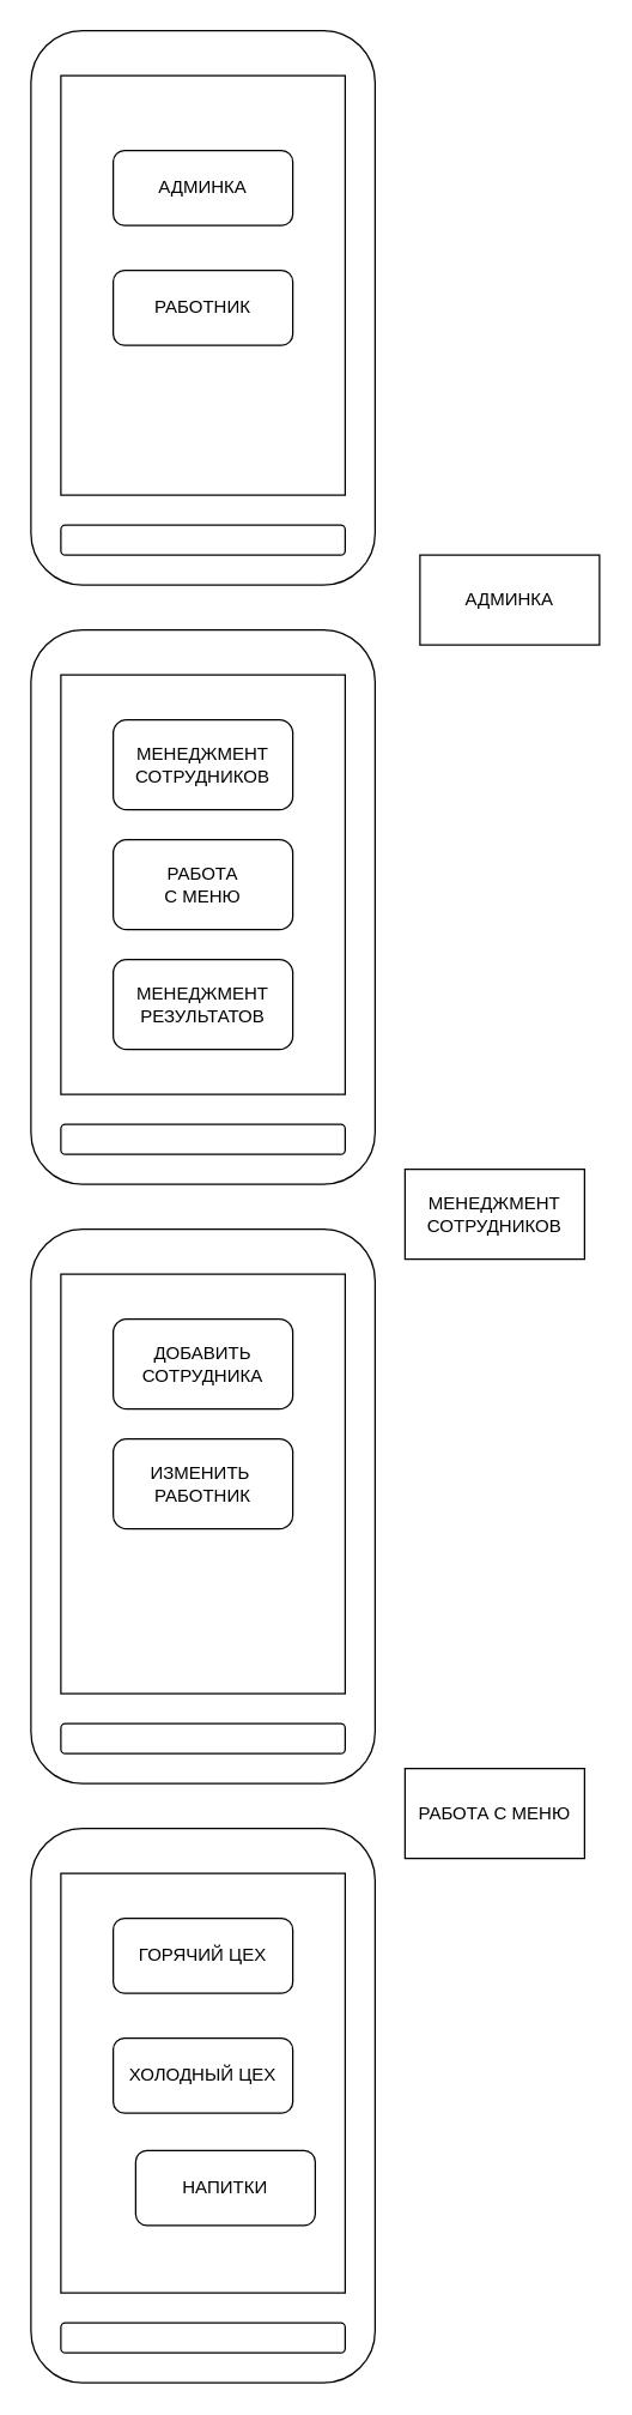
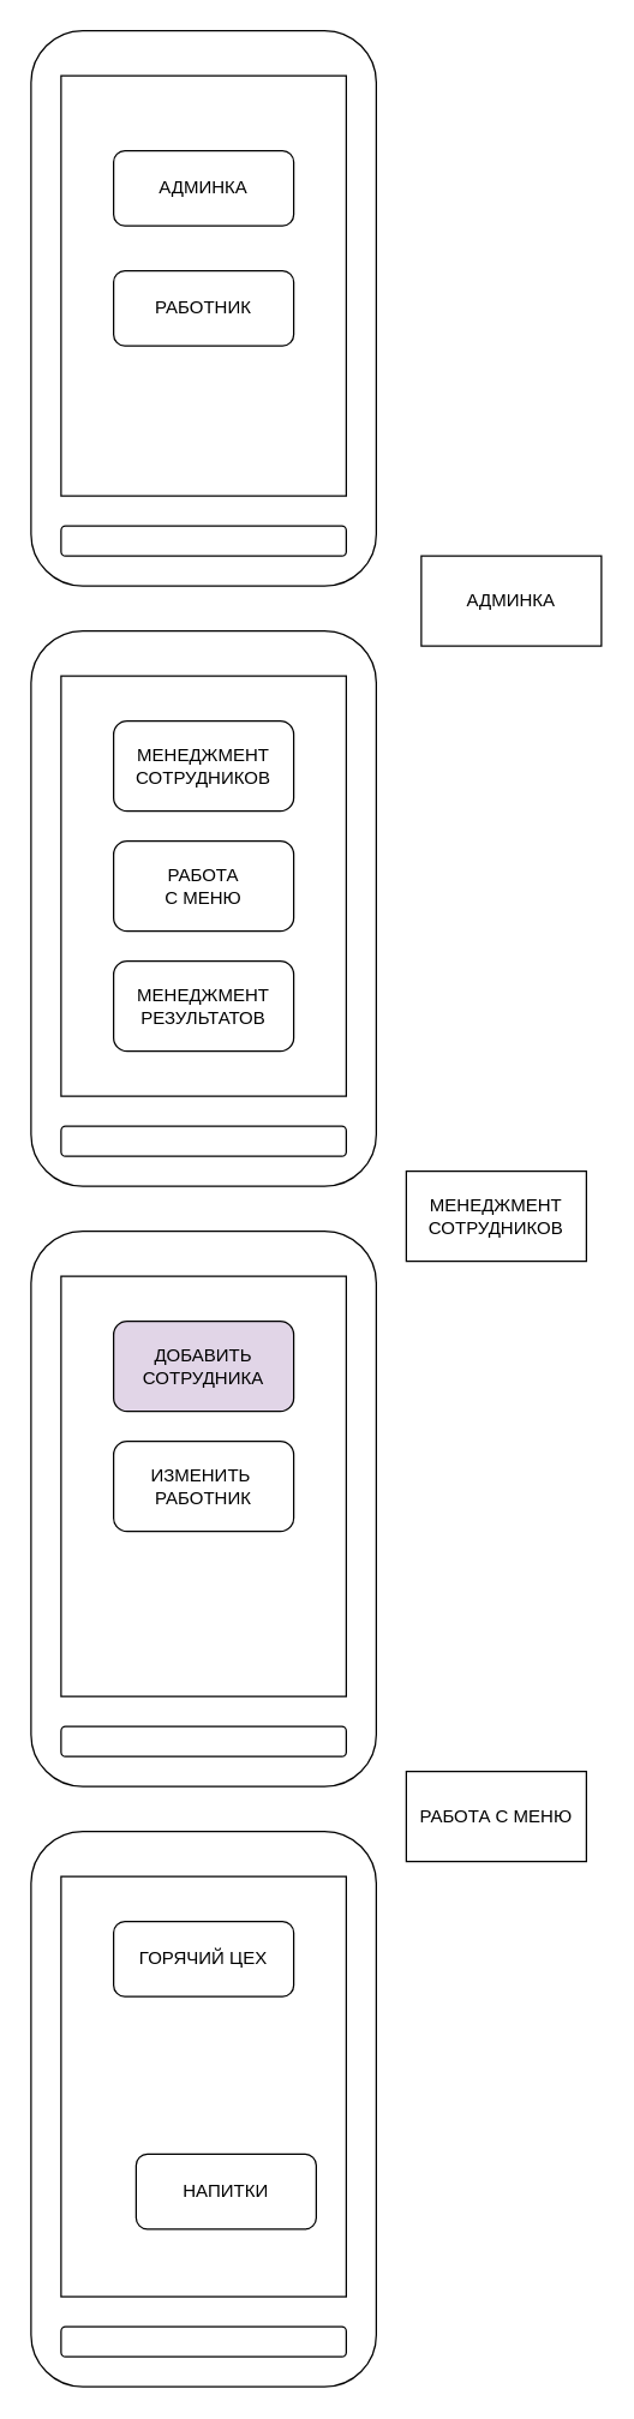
  <mxCell id="0" />
  <mxCell id="1" parent="0" />
  <mxCell id="2" value="" style="rounded=1;whiteSpace=wrap;html=1;" vertex="1" parent="1"><mxGeometry x="20" y="20" width="230" height="370" as="geometry" /></mxCell>
  <mxCell id="3" value="" style="rounded=1;whiteSpace=wrap;html=1;" vertex="1" parent="1"><mxGeometry x="40" y="350" width="190" height="20" as="geometry" /></mxCell>
  <mxCell id="4" value="" style="rounded=0;whiteSpace=wrap;html=1;" vertex="1" parent="1"><mxGeometry x="40" y="50" width="190" height="280" as="geometry" /></mxCell>
  <mxCell id="5" value="АДМИНКА" style="rounded=1;whiteSpace=wrap;html=1;" vertex="1" parent="1"><mxGeometry x="75" y="100" width="120" height="50" as="geometry" /></mxCell>
  <mxCell id="6" value="РАБОТНИК" style="rounded=1;whiteSpace=wrap;html=1;" vertex="1" parent="1"><mxGeometry x="75" y="180" width="120" height="50" as="geometry" /></mxCell>
  <mxCell id="7" value="" style="rounded=1;whiteSpace=wrap;html=1;" vertex="1" parent="1"><mxGeometry x="20" y="420" width="230" height="370" as="geometry" /></mxCell>
  <mxCell id="8" value="" style="rounded=1;whiteSpace=wrap;html=1;" vertex="1" parent="1"><mxGeometry x="40" y="750" width="190" height="20" as="geometry" /></mxCell>
  <mxCell id="9" value="" style="rounded=0;whiteSpace=wrap;html=1;" vertex="1" parent="1"><mxGeometry x="40" y="450" width="190" height="280" as="geometry" /></mxCell>
  <mxCell id="10" value="МЕНЕДЖМЕНТ СОТРУДНИКОВ" style="rounded=1;whiteSpace=wrap;html=1;" vertex="1" parent="1"><mxGeometry x="75" y="480" width="120" height="60" as="geometry" /></mxCell>
  <mxCell id="11" value="РАБОТА&lt;div&gt;С МЕНЮ&lt;/div&gt;" style="rounded=1;whiteSpace=wrap;html=1;" vertex="1" parent="1"><mxGeometry x="75" y="560" width="120" height="60" as="geometry" /></mxCell>
  <mxCell id="12" value="МЕНЕДЖМЕНТ РЕЗУЛЬТАТОВ" style="rounded=1;whiteSpace=wrap;html=1;" vertex="1" parent="1"><mxGeometry x="75" y="640" width="120" height="60" as="geometry" /></mxCell>
  <mxCell id="13" value="АДМИНКА" style="rounded=0;whiteSpace=wrap;html=1;" vertex="1" parent="1"><mxGeometry x="280" y="370" width="120" height="60" as="geometry" /></mxCell>
  <mxCell id="14" value="" style="rounded=1;whiteSpace=wrap;html=1;" vertex="1" parent="1"><mxGeometry x="20" y="820" width="230" height="370" as="geometry" /></mxCell>
  <mxCell id="15" value="" style="rounded=1;whiteSpace=wrap;html=1;" vertex="1" parent="1"><mxGeometry x="40" y="1150" width="190" height="20" as="geometry" /></mxCell>
  <mxCell id="16" value="" style="rounded=0;whiteSpace=wrap;html=1;" vertex="1" parent="1"><mxGeometry x="40" y="850" width="190" height="280" as="geometry" /></mxCell>
- <mxCell id="17" value="ДОБАВИТЬ СОТРУДНИКА" style="rounded=1;whiteSpace=wrap;html=1;" vertex="1" parent="1"><mxGeometry x="75" y="880" width="120" height="60" as="geometry" /></mxCell>
+ <mxCell id="17" value="ДОБАВИТЬ СОТРУДНИКА" style="rounded=1;whiteSpace=wrap;html=1;fillColor=#e1d5e7;" vertex="1" parent="1"><mxGeometry x="75" y="880" width="120" height="60" as="geometry" /></mxCell>
  <mxCell id="18" value="ИЗМЕНИТЬ&amp;nbsp;&lt;div&gt;РАБОТНИК&lt;/div&gt;" style="rounded=1;whiteSpace=wrap;html=1;" vertex="1" parent="1"><mxGeometry x="75" y="960" width="120" height="60" as="geometry" /></mxCell>
  <mxCell id="19" value="МЕНЕДЖМЕНТ СОТРУДНИКОВ" style="rounded=0;whiteSpace=wrap;html=1;" vertex="1" parent="1"><mxGeometry x="270" y="780" width="120" height="60" as="geometry" /></mxCell>
  <mxCell id="20" value="" style="rounded=1;whiteSpace=wrap;html=1;" vertex="1" parent="1"><mxGeometry x="20" y="1220" width="230" height="370" as="geometry" /></mxCell>
  <mxCell id="21" value="" style="rounded=1;whiteSpace=wrap;html=1;" vertex="1" parent="1"><mxGeometry x="40" y="1550" width="190" height="20" as="geometry" /></mxCell>
  <mxCell id="22" value="" style="rounded=0;whiteSpace=wrap;html=1;" vertex="1" parent="1"><mxGeometry x="40" y="1250" width="190" height="280" as="geometry" /></mxCell>
  <mxCell id="23" value="ГОРЯЧИЙ&lt;span style=&quot;color: rgba(0, 0, 0, 0); font-family: monospace; font-size: 0px; text-align: start; text-wrap-mode: nowrap;&quot;&gt;%3CmxGraphModel%3E%3Croot%3E%3CmxCell%20id%3D%220%22%2F%3E%3CmxCell%20id%3D%221%22%20parent%3D%220%22%2F%3E%3CmxCell%20id%3D%222%22%20value%3D%22%22%20style%3D%22rounded%3D1%3BwhiteSpace%3Dwrap%3Bhtml%3D1%3B%22%20vertex%3D%221%22%20parent%3D%221%22%3E%3CmxGeometry%20x%3D%2240%22%20y%3D%22840%22%20width%3D%22230%22%20height%3D%22370%22%20as%3D%22geometry%22%2F%3E%3C%2FmxCell%3E%3CmxCell%20id%3D%223%22%20value%3D%22%22%20style%3D%22rounded%3D1%3BwhiteSpace%3Dwrap%3Bhtml%3D1%3B%22%20vertex%3D%221%22%20parent%3D%221%22%3E%3CmxGeometry%20x%3D%2260%22%20y%3D%221170%22%20width%3D%22190%22%20height%3D%2220%22%20as%3D%22geometry%22%2F%3E%3C%2FmxCell%3E%3CmxCell%20id%3D%224%22%20value%3D%22%22%20style%3D%22rounded%3D0%3BwhiteSpace%3Dwrap%3Bhtml%3D1%3B%22%20vertex%3D%221%22%20parent%3D%221%22%3E%3CmxGeometry%20x%3D%2260%22%20y%3D%22870%22%20width%3D%22190%22%20height%3D%22280%22%20as%3D%22geometry%22%2F%3E%3C%2FmxCell%3E%3CmxCell%20id%3D%225%22%20value%3D%22%D0%94%D0%9E%D0%91%D0%90%D0%92%D0%98%D0%A2%D0%AC%20%D0%A1%D0%9E%D0%A2%D0%A0%D0%A3%D0%94%D0%9D%D0%98%D0%9A%D0%90%22%20style%3D%22rounded%3D1%3BwhiteSpace%3Dwrap%3Bhtml%3D1%3B%22%20vertex%3D%221%22%20parent%3D%221%22%3E%3CmxGeometry%20x%3D%2295%22%20y%3D%22900%22%20width%3D%22120%22%20height%3D%2260%22%20as%3D%22geometry%22%2F%3E%3C%2FmxCell%3E%3CmxCell%20id%3D%226%22%20value%3D%22%D0%98%D0%97%D0%9C%D0%95%D0%9D%D0%98%D0%A2%D0%AC%26amp%3Bnbsp%3B%26lt%3Bdiv%26gt%3B%D0%A0%D0%9E%D0%9B%D0%AC%26lt%3B%2Fdiv%26gt%3B%22%20style%3D%22rounded%3D1%3BwhiteSpace%3Dwrap%3Bhtml%3D1%3B%22%20vertex%3D%221%22%20parent%3D%221%22%3E%3CmxGeometry%20x%3D%2295%22%20y%3D%22980%22%20width%3D%22120%22%20height%3D%2260%22%20as%3D%22geometry%22%2F%3E%3C%2FmxCell%3E%3CmxCell%20id%3D%227%22%20value%3D%22%D0%A3%D0%94%D0%90%D0%9B%D0%98%D0%A2%D0%AC%20%D0%A1%D0%9E%D0%A2%D0%A0%D0%A3%D0%94%D0%9D%D0%98%D0%9A%D0%90%22%20style%3D%22rounded%3D1%3BwhiteSpace%3Dwrap%3Bhtml%3D1%3B%22%20vertex%3D%221%22%20parent%3D%221%22%3E%3CmxGeometry%20x%3D%2295%22%20y%3D%221060%22%20width%3D%22120%22%20height%3D%2260%22%20as%3D%22geometry%22%2F%3E%3C%2FmxCell%3E%3CmxCell%20id%3D%228%22%20value%3D%22%D0%9C%D0%95%D0%9D%D0%95%D0%94%D0%96%D0%9C%D0%95%D0%9D%D0%A2%20%D0%A1%D0%9E%D0%A2%D0%A0%D0%A3%D0%94%D0%9D%D0%98%D0%9A%D0%9E%D0%92%22%20style%3D%22rounded%3D0%3BwhiteSpace%3Dwrap%3Bhtml%3D1%3B%22%20vertex%3D%221%22%20parent%3D%221%22%3E%3CmxGeometry%20x%3D%22290%22%20y%3D%22800%22%20width%3D%22120%22%20height%3D%2260%22%20as%3D%22geometry%22%2F%3E%3C%2FmxCell%3E%3C%2Froot%3E%3C%2FmxGraphModel%3E&lt;/span&gt;&amp;nbsp;ЦЕХ" style="rounded=1;whiteSpace=wrap;html=1;" vertex="1" parent="1"><mxGeometry x="75" y="1280" width="120" height="50" as="geometry" /></mxCell>
  <mxCell id="24" value="РАБОТА С МЕНЮ" style="rounded=0;whiteSpace=wrap;html=1;" vertex="1" parent="1"><mxGeometry x="270" y="1180" width="120" height="60" as="geometry" /></mxCell>
- <mxCell id="25" value="ХОЛОДНЫЙ ЦЕХ" style="rounded=1;whiteSpace=wrap;html=1;" vertex="1" parent="1"><mxGeometry x="75" y="1360" width="120" height="50" as="geometry" /></mxCell>
  <mxCell id="26" value="НАПИТКИ" style="rounded=1;whiteSpace=wrap;html=1;" vertex="1" parent="1"><mxGeometry x="90" y="1435" width="120" height="50" as="geometry" /></mxCell>
